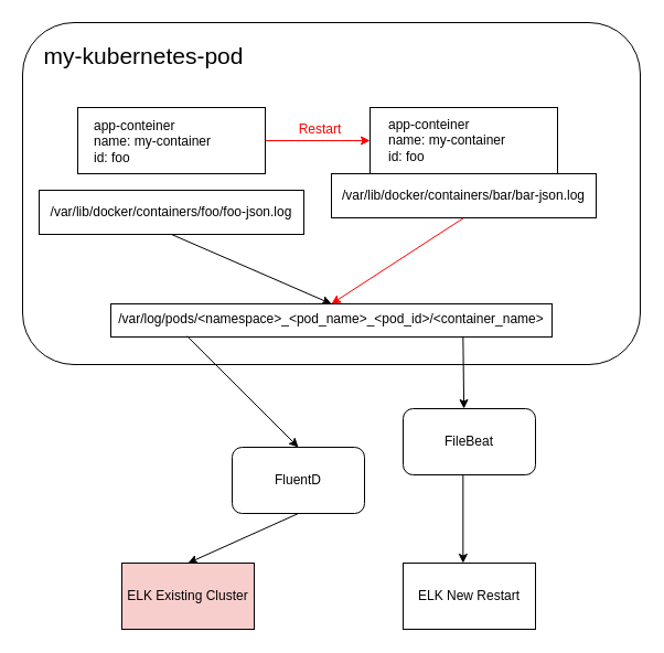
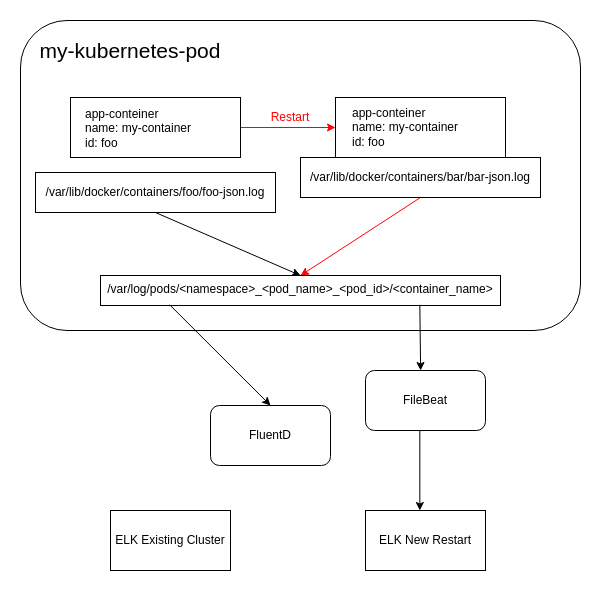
  <mxCell id="0" />
  <mxCell id="1" parent="0" />
  <mxCell id="2" value="" style="rounded=1;whiteSpace=wrap;html=1;" vertex="1" parent="1"><mxGeometry x="20" y="20" width="560" height="310" as="geometry" /></mxCell>
  <mxCell id="3" value="&lt;font style=&quot;font-size: 21px&quot;&gt;my-kubernetes-pod&lt;/font&gt;" style="text;html=1;strokeColor=none;fillColor=none;align=center;verticalAlign=middle;whiteSpace=wrap;rounded=0;" vertex="1" parent="1"><mxGeometry x="30" y="30" width="200" height="40" as="geometry" /></mxCell>
  <mxCell id="4" value="" style="edgeStyle=none;rounded=0;orthogonalLoop=1;jettySize=auto;html=1;entryX=0;entryY=0.5;entryDx=0;entryDy=0;strokeColor=#FF0000;" edge="1" parent="1" source="5" target="9"><mxGeometry relative="1" as="geometry" /></mxCell>
  <mxCell id="5" value="" style="rounded=0;whiteSpace=wrap;html=1;" vertex="1" parent="1"><mxGeometry x="70" y="97" width="170" height="60" as="geometry" /></mxCell>
  <mxCell id="6" value="app-conteiner&lt;br&gt;name: my-container&lt;br&gt;id: foo" style="text;html=1;strokeColor=none;fillColor=none;align=left;verticalAlign=middle;whiteSpace=wrap;rounded=0;" vertex="1" parent="1"><mxGeometry x="83" y="118" width="125" height="20" as="geometry" /></mxCell>
  <mxCell id="7" style="rounded=0;orthogonalLoop=1;jettySize=auto;html=1;exitX=0.5;exitY=1;exitDx=0;exitDy=0;entryX=0.5;entryY=0;entryDx=0;entryDy=0;" edge="1" parent="1" source="8" target="13"><mxGeometry relative="1" as="geometry" /></mxCell>
  <mxCell id="8" value="/var/lib/docker/containers/foo/foo-json.log" style="text;html=1;fillColor=none;align=center;verticalAlign=middle;whiteSpace=wrap;rounded=0;strokeColor=#000000;" vertex="1" parent="1"><mxGeometry x="35" y="172" width="240" height="40" as="geometry" /></mxCell>
  <mxCell id="9" value="" style="rounded=0;whiteSpace=wrap;html=1;" vertex="1" parent="1"><mxGeometry x="335" y="97" width="170" height="60" as="geometry" /></mxCell>
  <mxCell id="10" value="app-conteiner&lt;br&gt;name: my-container&lt;br&gt;id: foo" style="text;html=1;strokeColor=none;fillColor=none;align=left;verticalAlign=middle;whiteSpace=wrap;rounded=0;" vertex="1" parent="1"><mxGeometry x="350" y="107" width="120" height="40" as="geometry" /></mxCell>
  <mxCell id="11" style="edgeStyle=none;rounded=0;orthogonalLoop=1;jettySize=auto;html=1;exitX=0.5;exitY=1;exitDx=0;exitDy=0;entryX=0.5;entryY=0;entryDx=0;entryDy=0;fillColor=#f8cecc;strokeColor=#FF0000;" edge="1" parent="1" source="12" target="13"><mxGeometry relative="1" as="geometry" /></mxCell>
  <mxCell id="12" value="/var/lib/docker/containers/bar/bar-json.log" style="text;html=1;fillColor=none;align=center;verticalAlign=middle;whiteSpace=wrap;rounded=0;strokeColor=#000000;" vertex="1" parent="1"><mxGeometry x="300" y="157" width="240" height="40" as="geometry" /></mxCell>
  <mxCell id="13" value="/var/log/pods/&amp;lt;namespace&amp;gt;_&amp;lt;pod_name&amp;gt;_&amp;lt;pod_id&amp;gt;/&amp;lt;container_name&amp;gt;" style="text;whiteSpace=wrap;html=1;strokeColor=#000000;align=center;" vertex="1" parent="1"><mxGeometry x="100" y="275" width="400" height="30" as="geometry" /></mxCell>
  <mxCell id="14" value="&lt;font color=&quot;#ff0000&quot;&gt;Restart&lt;/font&gt;" style="text;html=1;strokeColor=none;fillColor=none;align=center;verticalAlign=middle;whiteSpace=wrap;rounded=0;" vertex="1" parent="1"><mxGeometry x="270" y="107" width="40" height="20" as="geometry" /></mxCell>
  <mxCell id="15" style="edgeStyle=none;rounded=0;orthogonalLoop=1;jettySize=auto;html=1;exitX=0.5;exitY=0;exitDx=0;exitDy=0;entryX=0.173;entryY=0.978;entryDx=0;entryDy=0;entryPerimeter=0;endArrow=none;endFill=0;startArrow=classic;startFill=1;" edge="1" parent="1" source="17" target="13"><mxGeometry relative="1" as="geometry" /></mxCell>
- <mxCell id="16" style="edgeStyle=none;rounded=0;orthogonalLoop=1;jettySize=auto;html=1;exitX=0.5;exitY=1;exitDx=0;exitDy=0;entryX=0.5;entryY=0;entryDx=0;entryDy=0;startArrow=none;startFill=0;endArrow=classic;endFill=1;strokeColor=#000000;" edge="1" parent="1" source="17" target="20"><mxGeometry relative="1" as="geometry" /></mxCell>
  <mxCell id="17" value="FluentD" style="rounded=1;whiteSpace=wrap;html=1;strokeColor=#000000;" vertex="1" parent="1"><mxGeometry x="210" y="405" width="120" height="60" as="geometry" /></mxCell>
  <mxCell id="18" value="FileBeat" style="rounded=1;whiteSpace=wrap;html=1;strokeColor=#000000;" vertex="1" parent="1"><mxGeometry x="365" y="370" width="120" height="60" as="geometry" /></mxCell>
  <mxCell id="19" style="edgeStyle=none;rounded=0;orthogonalLoop=1;jettySize=auto;html=1;exitX=0.5;exitY=0;exitDx=0;exitDy=0;entryX=0.173;entryY=0.978;entryDx=0;entryDy=0;entryPerimeter=0;endArrow=none;endFill=0;startArrow=classic;startFill=1;" edge="1" parent="1"><mxGeometry relative="1" as="geometry"><mxPoint x="420.13" y="370" as="sourcePoint" /><mxPoint x="419.33" y="304.34" as="targetPoint" /></mxGeometry></mxCell>
- <mxCell id="20" value="ELK Existing Cluster" style="rounded=0;whiteSpace=wrap;html=1;strokeColor=#000000;fillColor=#f8cecc;" vertex="1" parent="1"><mxGeometry x="110" y="510" width="120" height="60" as="geometry" /></mxCell>
+ <mxCell id="20" value="ELK Existing Cluster" style="rounded=0;whiteSpace=wrap;html=1;strokeColor=#000000;" vertex="1" parent="1"><mxGeometry x="110" y="510" width="120" height="60" as="geometry" /></mxCell>
  <mxCell id="21" value="ELK New Restart" style="rounded=0;whiteSpace=wrap;html=1;strokeColor=#000000;" vertex="1" parent="1"><mxGeometry x="365" y="510" width="120" height="60" as="geometry" /></mxCell>
  <mxCell id="22" style="edgeStyle=none;rounded=0;orthogonalLoop=1;jettySize=auto;html=1;exitX=0.5;exitY=1;exitDx=0;exitDy=0;entryX=0.5;entryY=0;entryDx=0;entryDy=0;startArrow=none;startFill=0;endArrow=classic;endFill=1;strokeColor=#000000;" edge="1" parent="1"><mxGeometry relative="1" as="geometry"><mxPoint x="419.33" y="430" as="sourcePoint" /><mxPoint x="419.33" y="510" as="targetPoint" /></mxGeometry></mxCell>
